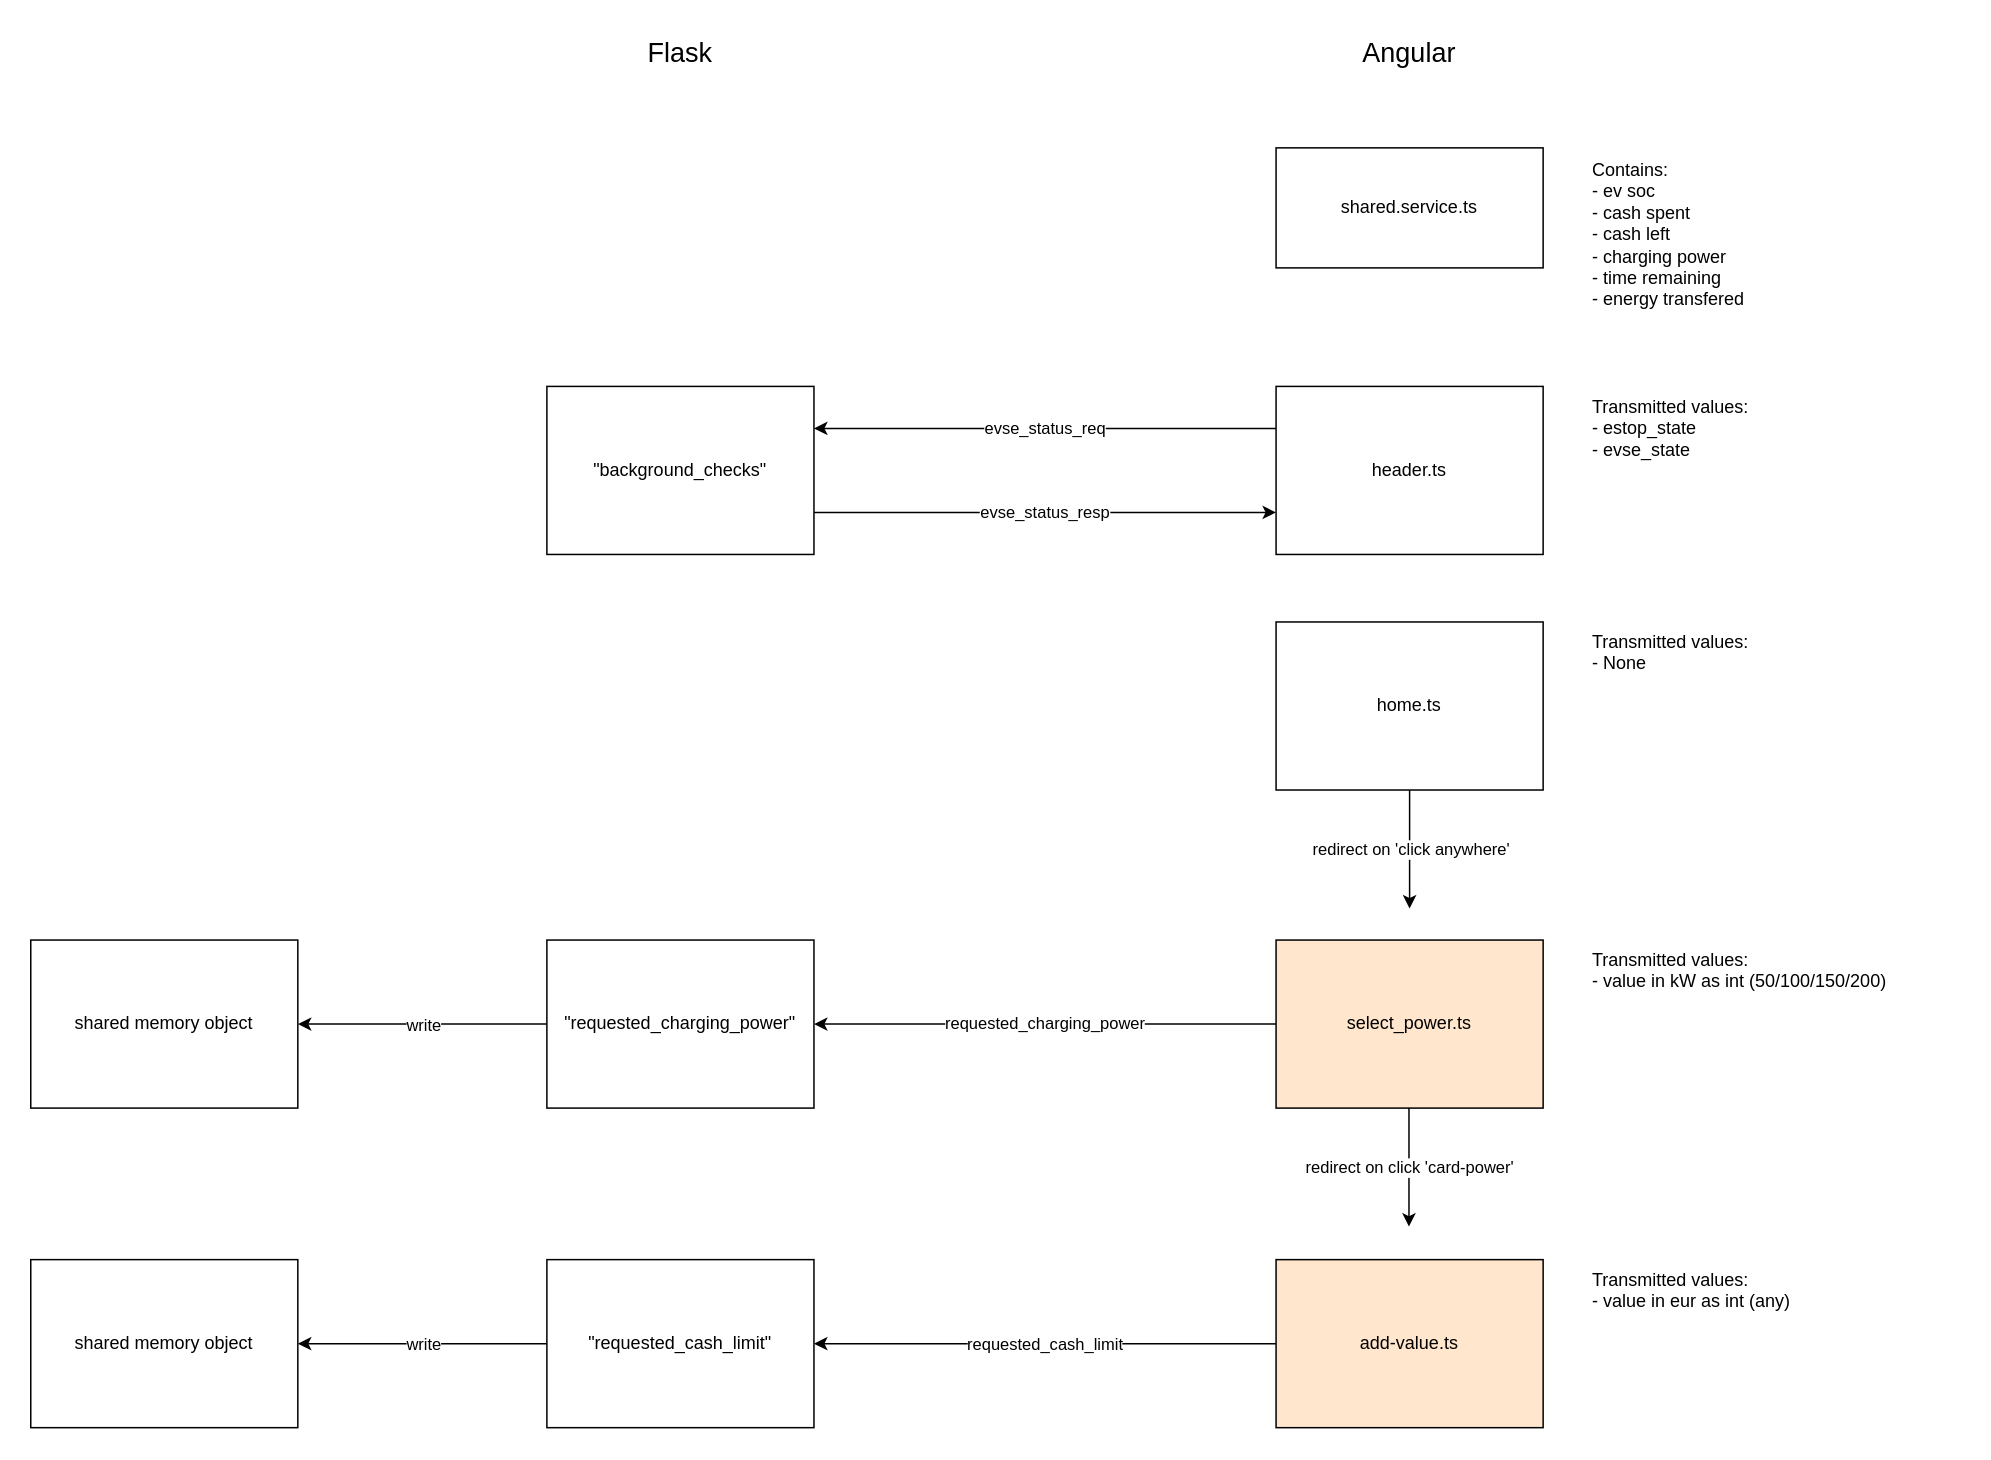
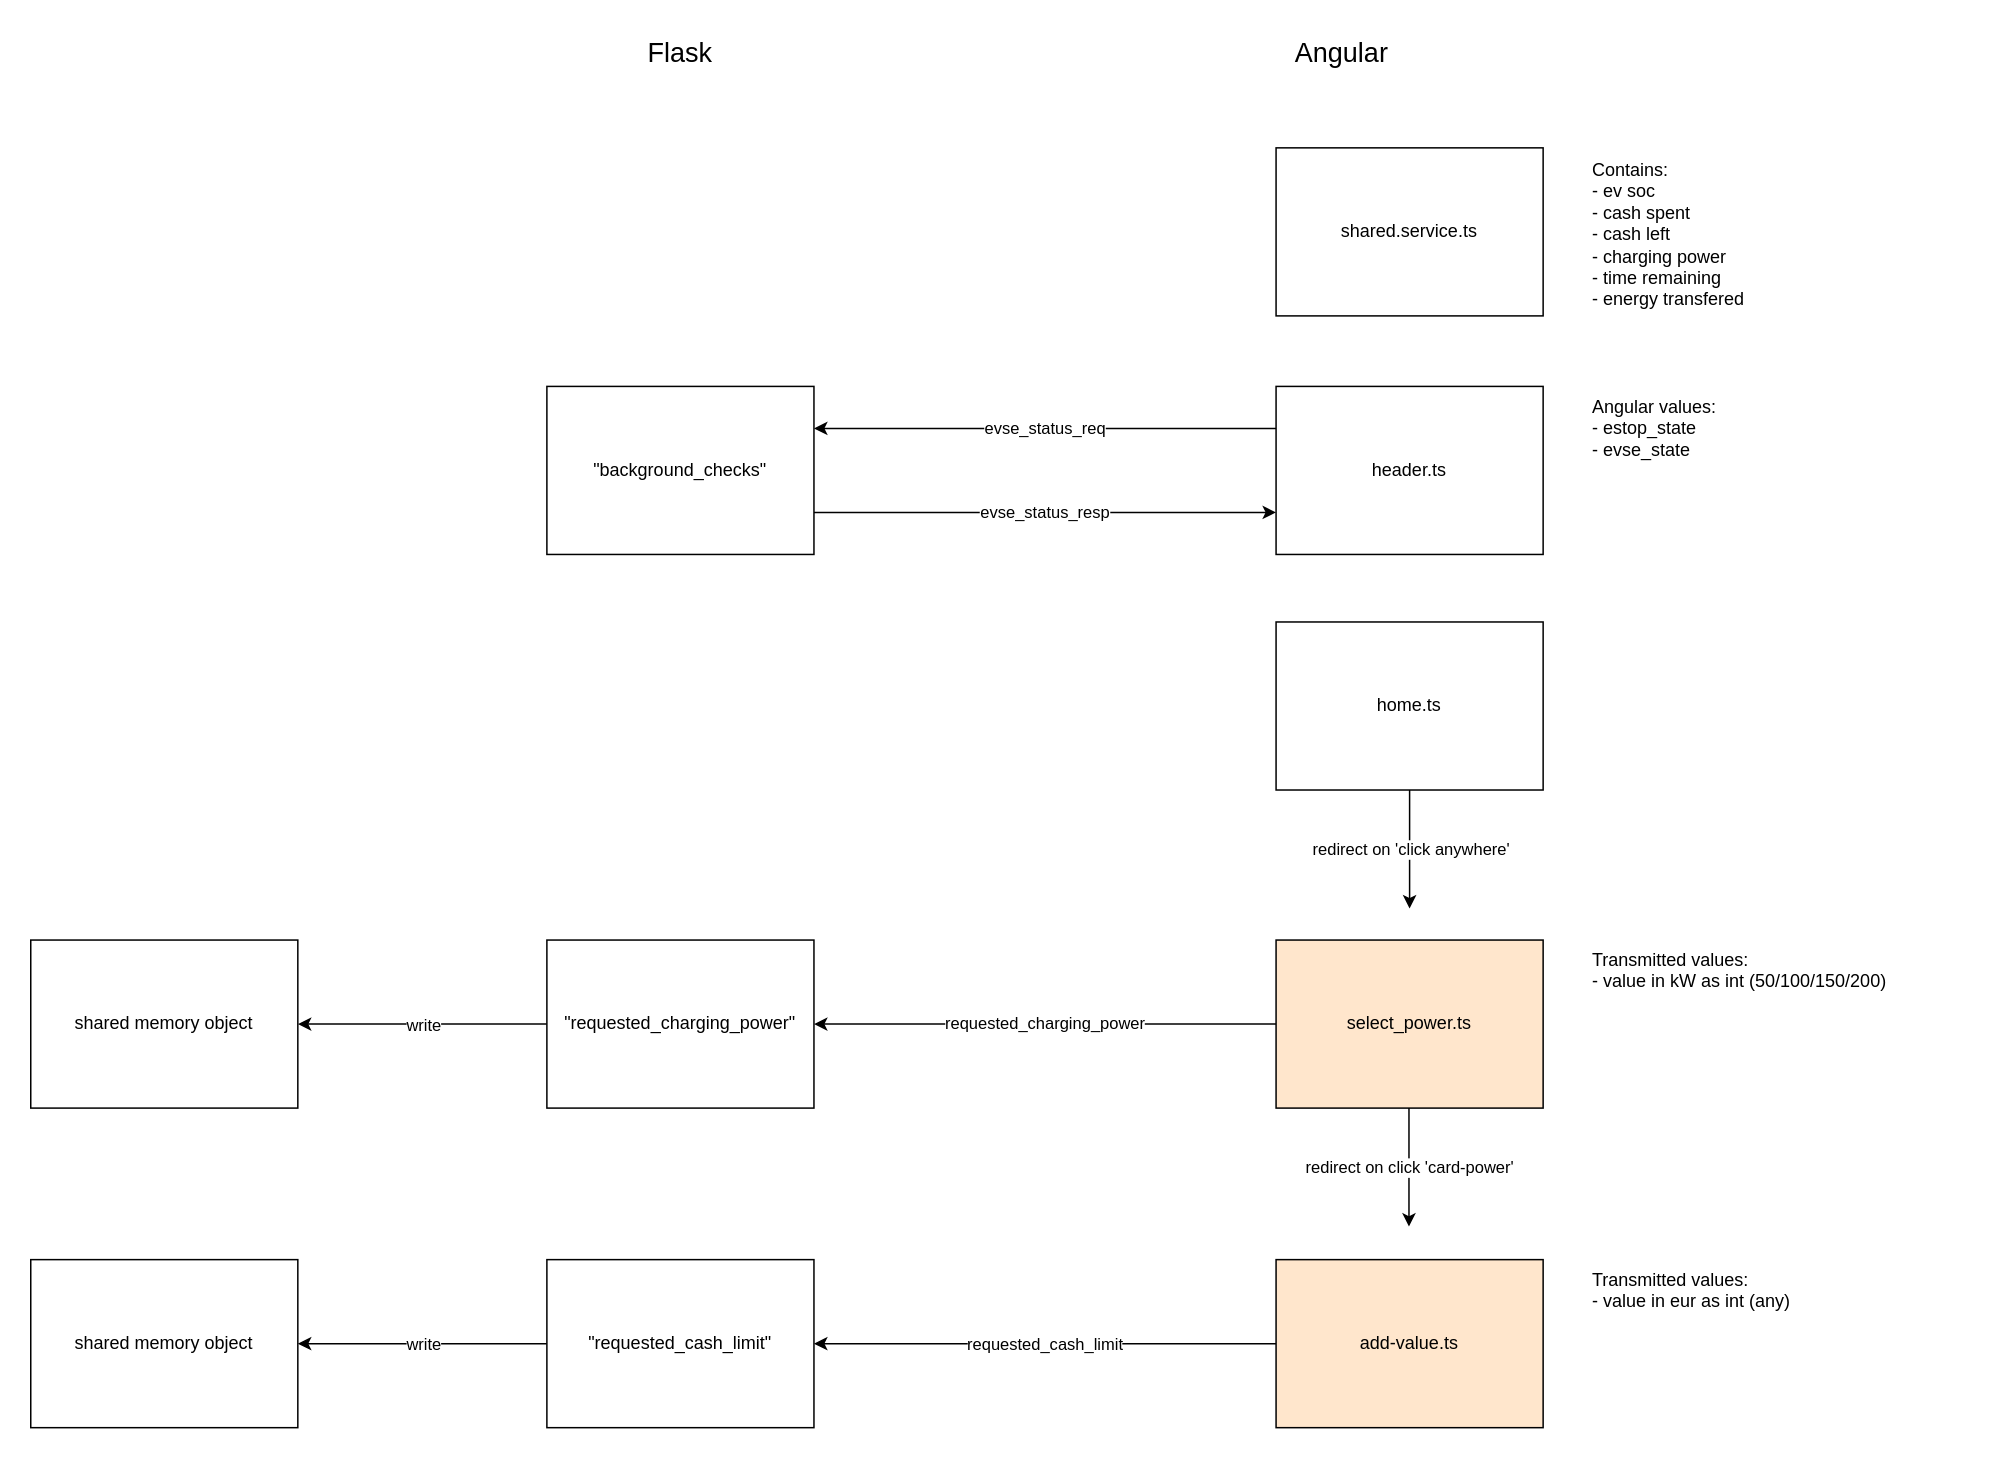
  <mxCell id="0" />
  <mxCell id="1" parent="0" />
  <mxCell id="2" value="evse_status_req" style="edgeStyle=orthogonalEdgeStyle;rounded=0;orthogonalLoop=1;jettySize=auto;html=1;entryX=1;entryY=0.25;entryDx=0;entryDy=0;exitX=0;exitY=0.25;exitDx=0;exitDy=0;" edge="1" parent="1" source="3" target="5"><mxGeometry relative="1" as="geometry" /></mxCell>
  <mxCell id="3" value="header.ts" style="rounded=0;whiteSpace=wrap;html=1;" vertex="1" parent="1"><mxGeometry x="850" y="257" width="178" height="112" as="geometry" /></mxCell>
  <mxCell id="4" value="evse_status_resp" style="edgeStyle=orthogonalEdgeStyle;rounded=0;orthogonalLoop=1;jettySize=auto;html=1;entryX=0;entryY=0.75;entryDx=0;entryDy=0;exitX=1;exitY=0.75;exitDx=0;exitDy=0;" edge="1" parent="1" source="5" target="3"><mxGeometry relative="1" as="geometry" /></mxCell>
  <mxCell id="5" value="&quot;background_checks&quot;" style="rounded=0;whiteSpace=wrap;html=1;" vertex="1" parent="1"><mxGeometry x="364" y="257" width="178" height="112" as="geometry" /></mxCell>
  <mxCell id="6" value="Flask" style="text;html=1;strokeColor=none;fillColor=none;align=center;verticalAlign=middle;whiteSpace=wrap;rounded=0;fontSize=18;" vertex="1" parent="1"><mxGeometry x="423" y="20" width="60" height="30" as="geometry" /></mxCell>
- <mxCell id="7" value="Angular" style="text;html=1;strokeColor=none;fillColor=none;align=center;verticalAlign=middle;whiteSpace=wrap;rounded=0;fontSize=18;" vertex="1" parent="1"><mxGeometry x="909" y="20" width="60" height="30" as="geometry" /></mxCell>
- <mxCell id="8" value="Transmitted values:&lt;br&gt;- estop_state&lt;br&gt;- evse_state" style="text;html=1;strokeColor=none;fillColor=none;align=left;verticalAlign=top;whiteSpace=wrap;rounded=0;" vertex="1" parent="1"><mxGeometry x="1059" y="257" width="246" height="111" as="geometry" /></mxCell>
+ <mxCell id="7" value="Angular" style="text;html=1;strokeColor=none;fillColor=none;align=center;verticalAlign=middle;whiteSpace=wrap;rounded=0;fontSize=18;" vertex="1" parent="1"><mxGeometry x="864" y="20" width="60" height="30" as="geometry" /></mxCell>
+ <mxCell id="8" value="Angular values:&lt;br&gt;- estop_state&lt;br&gt;- evse_state" style="text;html=1;strokeColor=none;fillColor=none;align=left;verticalAlign=top;whiteSpace=wrap;rounded=0;" vertex="1" parent="1"><mxGeometry x="1059" y="257" width="246" height="111" as="geometry" /></mxCell>
  <mxCell id="9" value="requested_charging_power" style="edgeStyle=orthogonalEdgeStyle;rounded=0;orthogonalLoop=1;jettySize=auto;html=1;entryX=1;entryY=0.5;entryDx=0;entryDy=0;" edge="1" parent="1" source="10" target="13"><mxGeometry relative="1" as="geometry" /></mxCell>
  <mxCell id="10" value="select_power.ts" style="rounded=0;whiteSpace=wrap;html=1;fillColor=#ffe6cc;" vertex="1" parent="1"><mxGeometry x="850" y="626" width="178" height="112" as="geometry" /></mxCell>
  <mxCell id="11" style="edgeStyle=orthogonalEdgeStyle;rounded=0;orthogonalLoop=1;jettySize=auto;html=1;" edge="1" parent="1" source="13" target="15"><mxGeometry relative="1" as="geometry" /></mxCell>
  <mxCell id="12" value="write" style="edgeLabel;html=1;align=center;verticalAlign=middle;resizable=0;points=[];" vertex="1" connectable="0" parent="11"><mxGeometry x="-0.165" y="1" relative="1" as="geometry"><mxPoint x="-14" y="-1" as="offset" /></mxGeometry></mxCell>
  <mxCell id="13" value="&quot;requested_charging_power&quot;" style="rounded=0;whiteSpace=wrap;html=1;" vertex="1" parent="1"><mxGeometry x="364" y="626" width="178" height="112" as="geometry" /></mxCell>
  <mxCell id="14" value="Transmitted values:&lt;br&gt;- value in kW as int (50/100/150/200)" style="text;html=1;strokeColor=none;fillColor=none;align=left;verticalAlign=top;whiteSpace=wrap;rounded=0;" vertex="1" parent="1"><mxGeometry x="1059" y="626" width="246" height="111" as="geometry" /></mxCell>
  <mxCell id="15" value="shared memory object" style="rounded=0;whiteSpace=wrap;html=1;" vertex="1" parent="1"><mxGeometry x="20" y="626" width="178" height="112" as="geometry" /></mxCell>
  <mxCell id="16" value="redirect on 'click anywhere'" style="edgeStyle=orthogonalEdgeStyle;rounded=0;orthogonalLoop=1;jettySize=auto;html=1;" edge="1" parent="1" source="17"><mxGeometry relative="1" as="geometry"><mxPoint x="939" y="605" as="targetPoint" /></mxGeometry></mxCell>
  <mxCell id="17" value="home.ts" style="rounded=0;whiteSpace=wrap;html=1;" vertex="1" parent="1"><mxGeometry x="850" y="414" width="178" height="112" as="geometry" /></mxCell>
- <mxCell id="18" value="Transmitted values:&lt;br&gt;- None" style="text;html=1;strokeColor=none;fillColor=none;align=left;verticalAlign=top;whiteSpace=wrap;rounded=0;" vertex="1" parent="1"><mxGeometry x="1059" y="414" width="246" height="111" as="geometry" /></mxCell>
  <mxCell id="19" style="edgeStyle=orthogonalEdgeStyle;rounded=0;orthogonalLoop=1;jettySize=auto;html=1;entryX=1;entryY=0.5;entryDx=0;entryDy=0;" edge="1" parent="1" source="21" target="24"><mxGeometry relative="1" as="geometry" /></mxCell>
  <mxCell id="20" value="requested_cash_limit" style="edgeLabel;html=1;align=center;verticalAlign=middle;resizable=0;points=[];" vertex="1" connectable="0" parent="19"><mxGeometry x="0.167" y="3" relative="1" as="geometry"><mxPoint x="25" y="-3" as="offset" /></mxGeometry></mxCell>
  <mxCell id="21" value="add-value.ts" style="rounded=0;whiteSpace=wrap;html=1;fillColor=#ffe6cc;" vertex="1" parent="1"><mxGeometry x="850" y="839" width="178" height="112" as="geometry" /></mxCell>
  <mxCell id="22" style="edgeStyle=orthogonalEdgeStyle;rounded=0;orthogonalLoop=1;jettySize=auto;html=1;" edge="1" parent="1" source="24" target="26"><mxGeometry relative="1" as="geometry" /></mxCell>
  <mxCell id="23" value="write" style="edgeLabel;html=1;align=center;verticalAlign=middle;resizable=0;points=[];" vertex="1" connectable="0" parent="22"><mxGeometry x="-0.165" y="1" relative="1" as="geometry"><mxPoint x="-14" y="-1" as="offset" /></mxGeometry></mxCell>
  <mxCell id="24" value="&quot;requested_cash_limit&quot;" style="rounded=0;whiteSpace=wrap;html=1;" vertex="1" parent="1"><mxGeometry x="364" y="839" width="178" height="112" as="geometry" /></mxCell>
  <mxCell id="25" value="Transmitted values:&lt;br&gt;- value in eur as int (any)" style="text;html=1;strokeColor=none;fillColor=none;align=left;verticalAlign=top;whiteSpace=wrap;rounded=0;" vertex="1" parent="1"><mxGeometry x="1059" y="839" width="246" height="111" as="geometry" /></mxCell>
  <mxCell id="26" value="shared memory object" style="rounded=0;whiteSpace=wrap;html=1;" vertex="1" parent="1"><mxGeometry x="20" y="839" width="178" height="112" as="geometry" /></mxCell>
  <mxCell id="27" value="redirect on click 'card-power'" style="edgeStyle=orthogonalEdgeStyle;rounded=0;orthogonalLoop=1;jettySize=auto;html=1;" edge="1" parent="1"><mxGeometry relative="1" as="geometry"><mxPoint x="938.58" y="738" as="sourcePoint" /><mxPoint x="938.58" y="817" as="targetPoint" /></mxGeometry></mxCell>
- <mxCell id="28" value="shared.service.ts" style="rounded=0;whiteSpace=wrap;html=1;" vertex="1" parent="1"><mxGeometry x="850" y="98" width="178" height="80" as="geometry" /></mxCell>
+ <mxCell id="28" value="shared.service.ts" style="rounded=0;whiteSpace=wrap;html=1;" vertex="1" parent="1"><mxGeometry x="850" y="98" width="178" height="112" as="geometry" /></mxCell>
  <mxCell id="29" value="Contains:&lt;br&gt;- ev soc&lt;br&gt;- cash spent&lt;br&gt;- cash left&lt;br&gt;- charging power&lt;br&gt;- time remaining&lt;br&gt;- energy transfered" style="text;html=1;strokeColor=none;fillColor=none;align=left;verticalAlign=top;whiteSpace=wrap;rounded=0;" vertex="1" parent="1"><mxGeometry x="1059" y="99" width="246" height="111" as="geometry" /></mxCell>
